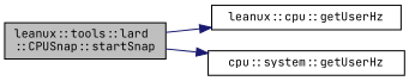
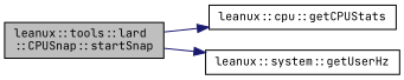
  digraph {
    fontname="JetBrains Mono"
    rankdir=LR
    node [color=black fontname="JetBrains Mono" fontsize=10 shape=record]
    edge [color=midnightblue fontname="JetBrains Mono" fontsize=10 labelfontname=Helvetica labelfontsize=10 style=solid]
    n1 [fillcolor=grey75 fontcolor=black height=0.2 label="leanux::tools::lard\l::CPUSnap::startSnap" style=filled width=0.4]
-   n2 [height=0.2 label="leanux::cpu::getUserHz" width=0.4]
-   n3 [height=0.2 label="cpu::system::getUserHz" width=0.4]
+   n2 [height=0.2 label="leanux::cpu::getCPUStats" width=0.4]
+   n3 [height=0.2 label="leanux::system::getUserHz" width=0.4]
    n1 -> n2
    n1 -> n3
  }
